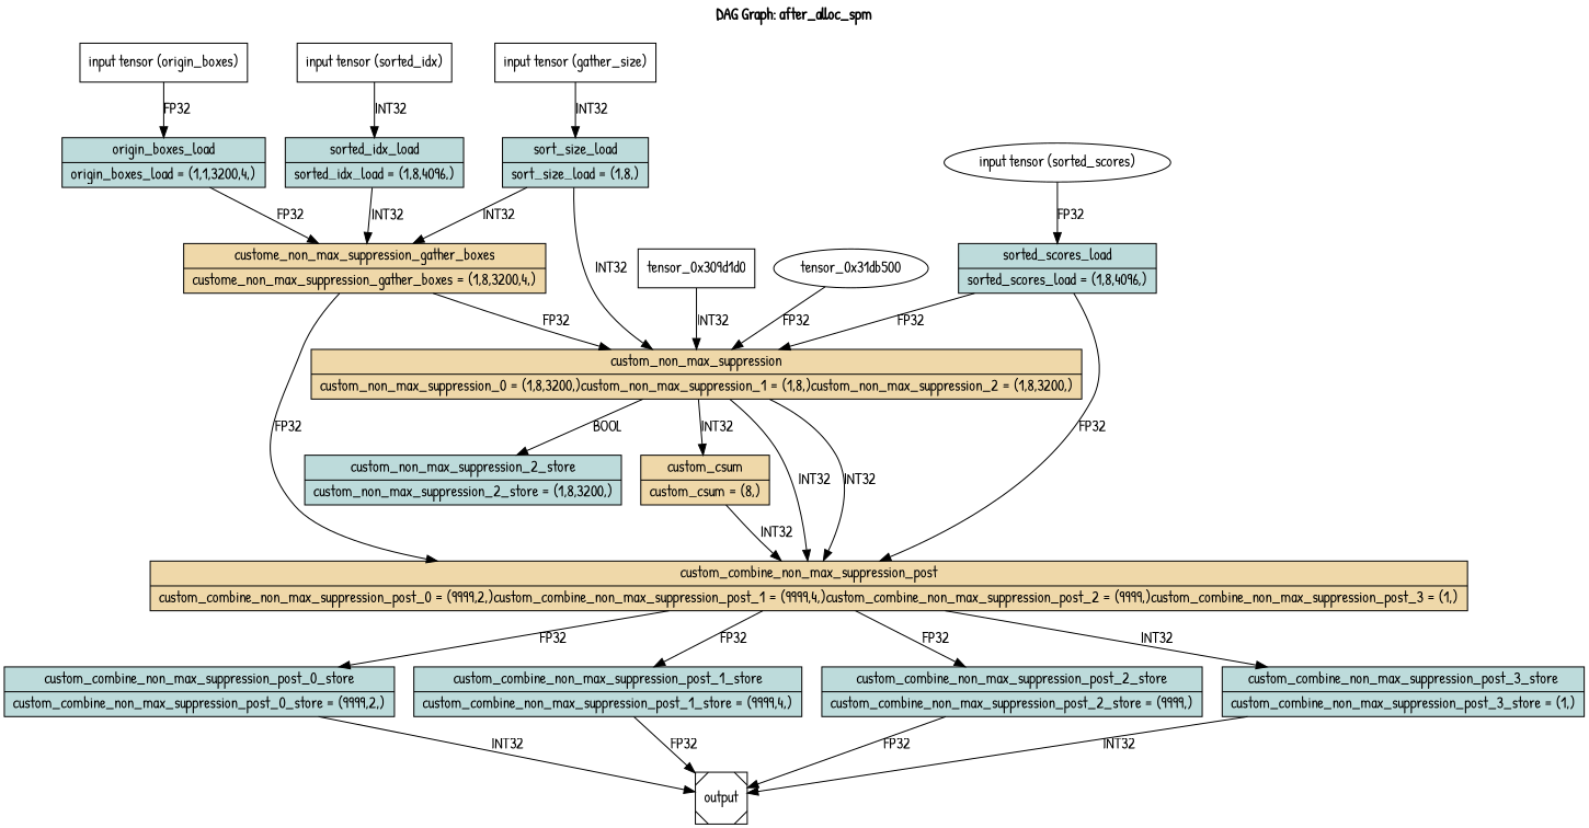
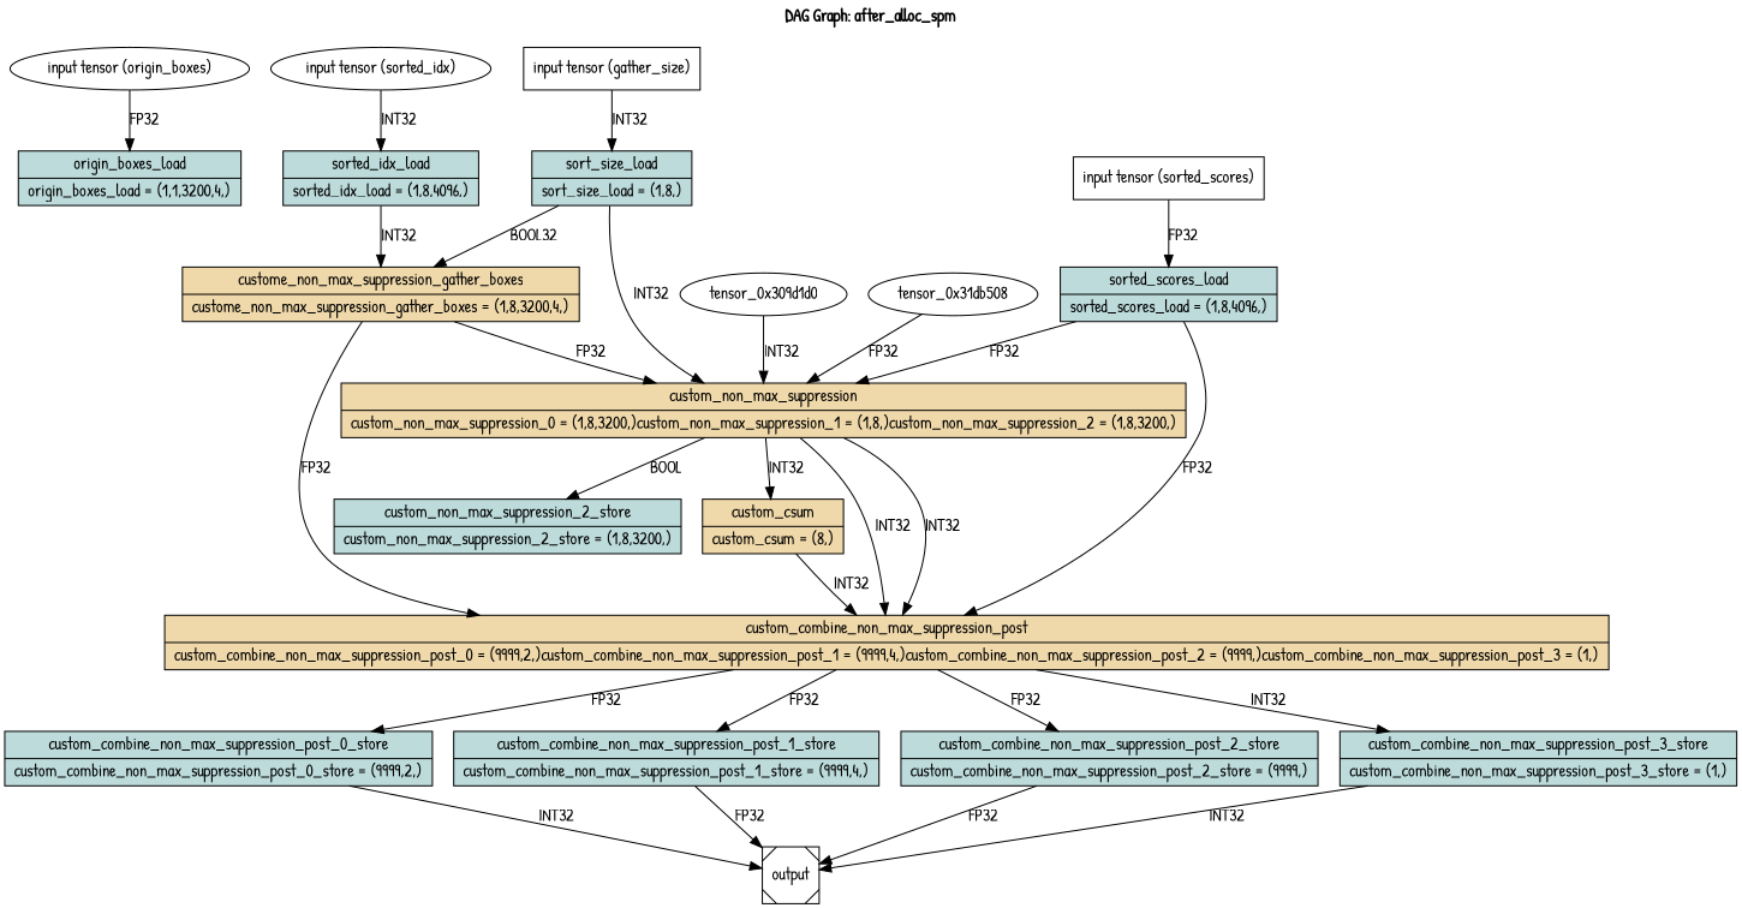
  digraph {
    fontname="Patrick Hand"
    label=<<b>DAG Graph: after_alloc_spm</b><br/><br/>>
    labelloc=t
    node [fillcolor="#bddbdb" fontname="Patrick Hand" shape=record color="#000000" fontcolor="#000000" style="solid,filled"]
    edge [color="#000000" fontname="Patrick Hand"]
-   n1 [fillcolor="#ffffff" label="input tensor (origin_boxes)" shape=box color="" fontcolor="" style=""]
+   n1 [fillcolor="#ffffff" label="input tensor (origin_boxes)" shape=ellipse color="" fontcolor="" style=""]
    n2 [label="{origin_boxes_load|{origin_boxes_load = (1,1,3200,4,)}}"]
    n3 [fillcolor="#efd8a9" label="{custome_non_max_suppression_gather_boxes|{custome_non_max_suppression_gather_boxes = (1,8,3200,4,)}}"]
-   n4 [fillcolor="#ffffff" label="input tensor (sorted_idx)" shape=box color="" fontcolor="" style=""]
+   n4 [fillcolor="#ffffff" label="input tensor (sorted_idx)" shape=ellipse color="" fontcolor="" style=""]
    n5 [label="{sorted_idx_load|{sorted_idx_load = (1,8,4096,)}}"]
    n6 [fillcolor="#ffffff" label="input tensor (gather_size)" shape=box color="" fontcolor="" style=""]
    n7 [label="{sort_size_load|{sort_size_load = (1,8,)}}"]
    n8 [fillcolor="#efd8a9" label="{custom_non_max_suppression|{custom_non_max_suppression_0 = (1,8,3200,)custom_non_max_suppression_1 = (1,8,)custom_non_max_suppression_2 = (1,8,3200,)}}"]
-   n9 [fillcolor="#ffffff" label="input tensor (sorted_scores)" shape=ellipse color="" fontcolor="" style=""]
+   n9 [fillcolor="#ffffff" label="input tensor (sorted_scores)" shape=box color="" fontcolor="" style=""]
    n10 [label="{sorted_scores_load|{sorted_scores_load = (1,8,4096,)}}"]
    n11 [fillcolor="#efd8a9" label="{custom_combine_non_max_suppression_post|{custom_combine_non_max_suppression_post_0 = (9999,2,)custom_combine_non_max_suppression_post_1 = (9999,4,)custom_combine_non_max_suppression_post_2 = (9999,)custom_combine_non_max_suppression_post_3 = (1,)}}"]
    n12 [label="{custom_non_max_suppression_2_store|{custom_non_max_suppression_2_store = (1,8,3200,)}}"]
    n13 [fillcolor="#efd8a9" label="{custom_csum|{custom_csum = (8,)}}"]
    n14 [label="{custom_combine_non_max_suppression_post_0_store|{custom_combine_non_max_suppression_post_0_store = (9999,2,)}}"]
    n15 [label="{custom_combine_non_max_suppression_post_1_store|{custom_combine_non_max_suppression_post_1_store = (9999,4,)}}"]
    n16 [label="{custom_combine_non_max_suppression_post_2_store|{custom_combine_non_max_suppression_post_2_store = (9999,)}}"]
    n17 [label="{custom_combine_non_max_suppression_post_3_store|{custom_combine_non_max_suppression_post_3_store = (1,)}}"]
    n18 [label=output shape=Msquare fillcolor="" color="" fontcolor="" style=""]
-   tensor_0x309d1d0 [shape=box fillcolor="" color="" fontcolor="" style=""]
-   tensor_0x31db500 [fillcolor="" shape="" color="" fontcolor="" style=""]
+   tensor_0x309d1d0 [fillcolor="" shape="" color="" fontcolor="" style=""]
+   tensor_0x31db500 [label=tensor_0x31db508 fillcolor="" shape="" color="" fontcolor="" style=""]
    n1 -> n2 [label=FP32]
-   n2 -> n3 [label=FP32]
    n3 -> n8 [label=FP32]
    n3 -> n11 [label=FP32]
    n4 -> n5 [label=INT32]
    n5 -> n3 [label=INT32]
    n6 -> n7 [label=INT32]
-   n7 -> n3 [label=INT32]
+   n7 -> n3 [label=BOOL32]
    n7 -> n8 [label=INT32]
    n8 -> n11 [label=INT32]
    n8 -> n11 [label=INT32]
    n8 -> n12 [label=BOOL]
    n8 -> n13 [label=INT32]
    n9 -> n10 [label=FP32]
    n10 -> n8 [label=FP32]
    n10 -> n11 [label=FP32]
    n11 -> n14 [label=FP32]
    n11 -> n15 [label=FP32]
    n11 -> n16 [label=FP32]
    n11 -> n17 [label=INT32]
    n13 -> n11 [label=INT32]
    n14 -> n18 [label=INT32]
    n15 -> n18 [label=FP32]
    n16 -> n18 [label=FP32]
    n17 -> n18 [label=INT32]
    tensor_0x309d1d0 -> n8 [label=INT32]
    tensor_0x31db500 -> n8 [label=FP32]
  }
